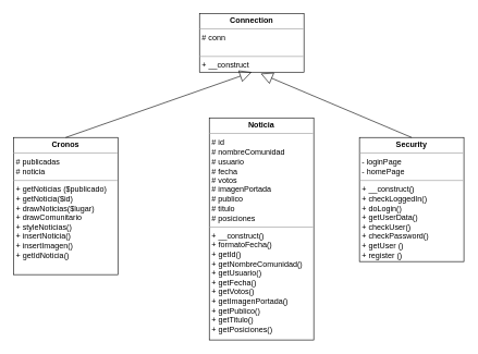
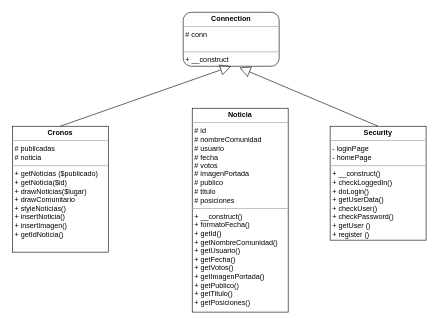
  <mxCell id="0" />
  <mxCell id="1" parent="0" />
- <mxCell id="2" value="&lt;p style=&quot;margin: 0px ; margin-top: 4px ; text-align: center&quot;&gt;&lt;b&gt;Connection&lt;/b&gt;&lt;/p&gt;&lt;hr size=&quot;1&quot;&gt;&lt;p style=&quot;margin: 0px ; margin-left: 4px&quot;&gt;# conn&lt;/p&gt;&lt;p style=&quot;margin: 0px ; margin-left: 4px&quot;&gt;&lt;br&gt;&lt;/p&gt;&lt;hr size=&quot;1&quot;&gt;&lt;p style=&quot;margin: 0px ; margin-left: 4px&quot;&gt;+ __construct&lt;/p&gt;" style="verticalAlign=top;align=left;overflow=fill;fontSize=12;fontFamily=Helvetica;html=1;" vertex="1" parent="1"><mxGeometry x="305" y="20" width="160" height="90" as="geometry" /></mxCell>
+ <mxCell id="2" value="&lt;p style=&quot;margin: 0px ; margin-top: 4px ; text-align: center&quot;&gt;&lt;b&gt;Connection&lt;/b&gt;&lt;/p&gt;&lt;hr size=&quot;1&quot;&gt;&lt;p style=&quot;margin: 0px ; margin-left: 4px&quot;&gt;# conn&lt;/p&gt;&lt;p style=&quot;margin: 0px ; margin-left: 4px&quot;&gt;&lt;br&gt;&lt;/p&gt;&lt;hr size=&quot;1&quot;&gt;&lt;p style=&quot;margin: 0px ; margin-left: 4px&quot;&gt;+ __construct&lt;/p&gt;" style="verticalAlign=top;align=left;overflow=fill;fontSize=12;fontFamily=Helvetica;html=1;rounded=1;" vertex="1" parent="1"><mxGeometry x="305" y="20" width="160" height="90" as="geometry" /></mxCell>
  <mxCell id="3" value="&lt;p style=&quot;margin: 0px ; margin-top: 4px ; text-align: center&quot;&gt;&lt;b&gt;Cronos&lt;/b&gt;&lt;/p&gt;&lt;hr size=&quot;1&quot;&gt;&lt;p style=&quot;margin: 0px ; margin-left: 4px&quot;&gt;# publicadas&lt;br&gt;&lt;/p&gt;&lt;p style=&quot;margin: 0px ; margin-left: 4px&quot;&gt;# noticia&lt;br&gt;&lt;/p&gt;&lt;hr size=&quot;1&quot;&gt;&lt;p style=&quot;margin: 0px ; margin-left: 4px&quot;&gt;+ getNoticias ($publicado)&lt;/p&gt;&lt;p style=&quot;margin: 0px ; margin-left: 4px&quot;&gt;+ getNoticia($id)&lt;/p&gt;&lt;p style=&quot;margin: 0px ; margin-left: 4px&quot;&gt;+ drawNoticias($lugar)&lt;/p&gt;&lt;p style=&quot;margin: 0px ; margin-left: 4px&quot;&gt;+ drawComunitario&lt;/p&gt;&lt;p style=&quot;margin: 0px ; margin-left: 4px&quot;&gt;+ styleNoticias()&lt;/p&gt;&lt;p style=&quot;margin: 0px ; margin-left: 4px&quot;&gt;+ insertNoticia()&lt;/p&gt;&lt;p style=&quot;margin: 0px ; margin-left: 4px&quot;&gt;+ insertImagen()&lt;/p&gt;&lt;p style=&quot;margin: 0px ; margin-left: 4px&quot;&gt;+ getIdNoticia()&lt;/p&gt;&lt;p style=&quot;margin: 0px ; margin-left: 4px&quot;&gt;&lt;br&gt;&lt;/p&gt;" style="verticalAlign=top;align=left;overflow=fill;fontSize=12;fontFamily=Helvetica;html=1;" vertex="1" parent="1"><mxGeometry x="20" y="210" width="160" height="210" as="geometry" /></mxCell>
  <mxCell id="4" value="" style="endArrow=block;endSize=16;endFill=0;html=1;rounded=0;exitX=0.5;exitY=0;exitDx=0;exitDy=0;entryX=0.5;entryY=1;entryDx=0;entryDy=0;" edge="1" parent="1" source="3" target="2"><mxGeometry width="160" relative="1" as="geometry"><mxPoint x="120" y="170" as="sourcePoint" /><mxPoint x="280" y="170" as="targetPoint" /></mxGeometry></mxCell>
  <mxCell id="5" value="&lt;p style=&quot;margin: 0px ; margin-top: 4px ; text-align: center&quot;&gt;&lt;b&gt;Noticia&lt;/b&gt;&lt;/p&gt;&lt;hr size=&quot;1&quot;&gt;&lt;p style=&quot;margin: 0px ; margin-left: 4px&quot;&gt;# id&lt;br&gt;&lt;/p&gt;&lt;p style=&quot;margin: 0px ; margin-left: 4px&quot;&gt;# nombreComunidad&lt;br&gt;&lt;/p&gt;&lt;p style=&quot;margin: 0px ; margin-left: 4px&quot;&gt;# usuario&lt;br&gt;&lt;/p&gt;&lt;p style=&quot;margin: 0px ; margin-left: 4px&quot;&gt;# fecha&lt;br&gt;&lt;/p&gt;&lt;p style=&quot;margin: 0px ; margin-left: 4px&quot;&gt;# votos&lt;br&gt;&lt;/p&gt;&lt;p style=&quot;margin: 0px ; margin-left: 4px&quot;&gt;# imagenPortada&lt;br&gt;&lt;/p&gt;&lt;p style=&quot;margin: 0px ; margin-left: 4px&quot;&gt;# publico&lt;br&gt;&lt;/p&gt;&lt;p style=&quot;margin: 0px ; margin-left: 4px&quot;&gt;# titulo&lt;br&gt;&lt;/p&gt;&lt;p style=&quot;margin: 0px ; margin-left: 4px&quot;&gt;# posiciones&lt;br&gt;&lt;/p&gt;&lt;hr size=&quot;1&quot;&gt;&lt;p style=&quot;margin: 0px ; margin-left: 4px&quot;&gt;+ __construct()&lt;/p&gt;&lt;p style=&quot;margin: 0px ; margin-left: 4px&quot;&gt;+ formatoFecha()&lt;/p&gt;&lt;p style=&quot;margin: 0px ; margin-left: 4px&quot;&gt;+ getId()&lt;/p&gt;&lt;p style=&quot;margin: 0px ; margin-left: 4px&quot;&gt;+ getNombreComunidad()&lt;/p&gt;&lt;p style=&quot;margin: 0px ; margin-left: 4px&quot;&gt;+ getUsuario()&lt;/p&gt;&lt;p style=&quot;margin: 0px ; margin-left: 4px&quot;&gt;+ getFecha()&lt;/p&gt;&lt;p style=&quot;margin: 0px ; margin-left: 4px&quot;&gt;+ getVotos()&lt;/p&gt;&lt;p style=&quot;margin: 0px ; margin-left: 4px&quot;&gt;+ getImagenPortada()&lt;/p&gt;&lt;p style=&quot;margin: 0px ; margin-left: 4px&quot;&gt;+ getPublico()&lt;/p&gt;&lt;p style=&quot;margin: 0px ; margin-left: 4px&quot;&gt;+ getTitulo()&lt;/p&gt;&lt;p style=&quot;margin: 0px ; margin-left: 4px&quot;&gt;+ getPosiciones()&lt;/p&gt;" style="verticalAlign=top;align=left;overflow=fill;fontSize=12;fontFamily=Helvetica;html=1;" vertex="1" parent="1"><mxGeometry x="320" y="180" width="160" height="340" as="geometry" /></mxCell>
  <mxCell id="6" value="&lt;p style=&quot;margin: 0px ; margin-top: 4px ; text-align: center&quot;&gt;&lt;b&gt;Security&lt;/b&gt;&lt;/p&gt;&lt;hr size=&quot;1&quot;&gt;&lt;p style=&quot;margin: 0px ; margin-left: 4px&quot;&gt;- loginPage&lt;/p&gt;&lt;p style=&quot;margin: 0px ; margin-left: 4px&quot;&gt;- homePage&lt;/p&gt;&lt;hr size=&quot;1&quot;&gt;&lt;p style=&quot;margin: 0px ; margin-left: 4px&quot;&gt;+ __construct()&lt;/p&gt;&lt;p style=&quot;margin: 0px ; margin-left: 4px&quot;&gt;+ checkLoggedIn()&lt;/p&gt;&lt;p style=&quot;margin: 0px ; margin-left: 4px&quot;&gt;+ doLogin()&lt;/p&gt;&lt;p style=&quot;margin: 0px ; margin-left: 4px&quot;&gt;+ getUserData()&lt;/p&gt;&lt;p style=&quot;margin: 0px ; margin-left: 4px&quot;&gt;+ checkUser()&lt;/p&gt;&lt;p style=&quot;margin: 0px ; margin-left: 4px&quot;&gt;+ checkPassword()&lt;/p&gt;&lt;p style=&quot;margin: 0px ; margin-left: 4px&quot;&gt;+ getUser ()&lt;/p&gt;&lt;p style=&quot;margin: 0px ; margin-left: 4px&quot;&gt;+ register ()&lt;/p&gt;" style="verticalAlign=top;align=left;overflow=fill;fontSize=12;fontFamily=Helvetica;html=1;" vertex="1" parent="1"><mxGeometry x="550" y="210" width="160" height="190" as="geometry" /></mxCell>
  <mxCell id="7" value="" style="endArrow=block;endSize=16;endFill=0;html=1;rounded=0;exitX=0.5;exitY=0;exitDx=0;exitDy=0;entryX=0.586;entryY=1.024;entryDx=0;entryDy=0;entryPerimeter=0;" edge="1" parent="1" source="6" target="2"><mxGeometry width="160" relative="1" as="geometry"><mxPoint x="465" y="160" as="sourcePoint" /><mxPoint x="750" y="60" as="targetPoint" /></mxGeometry></mxCell>
